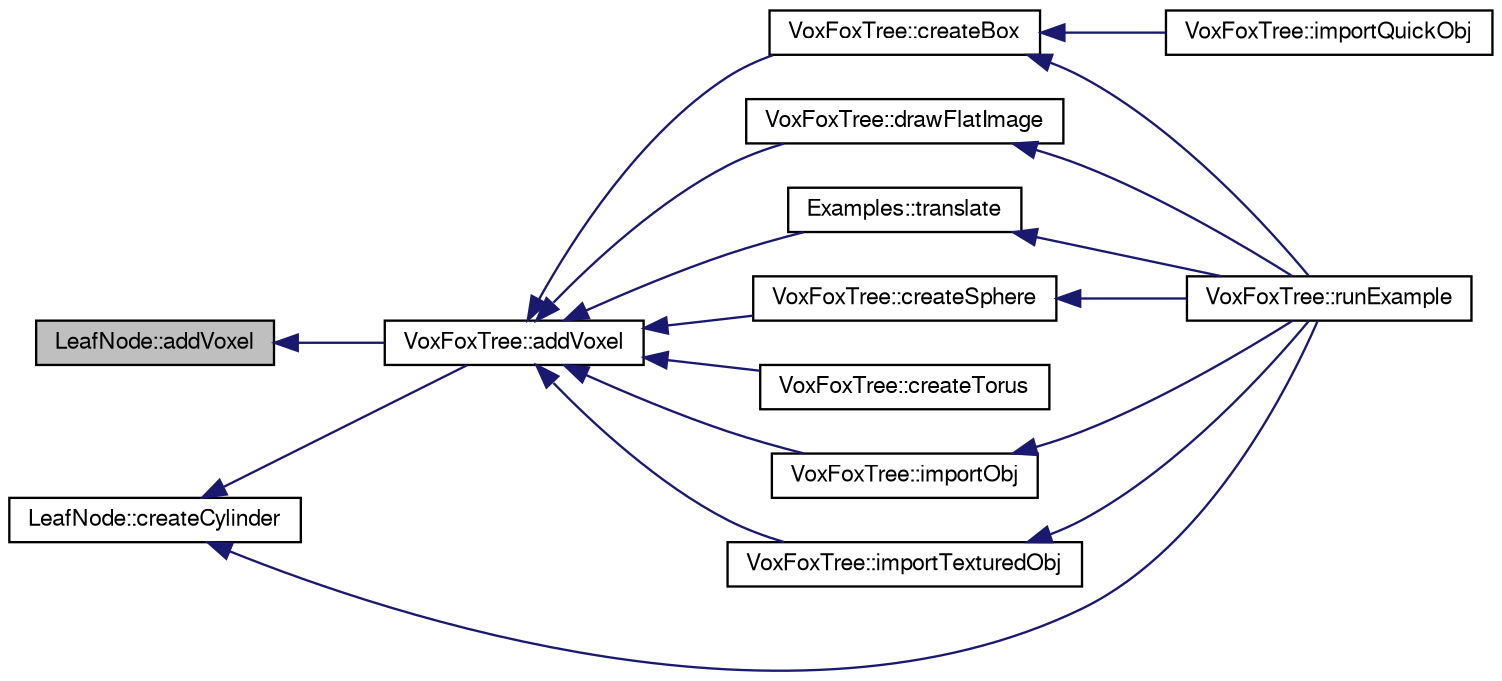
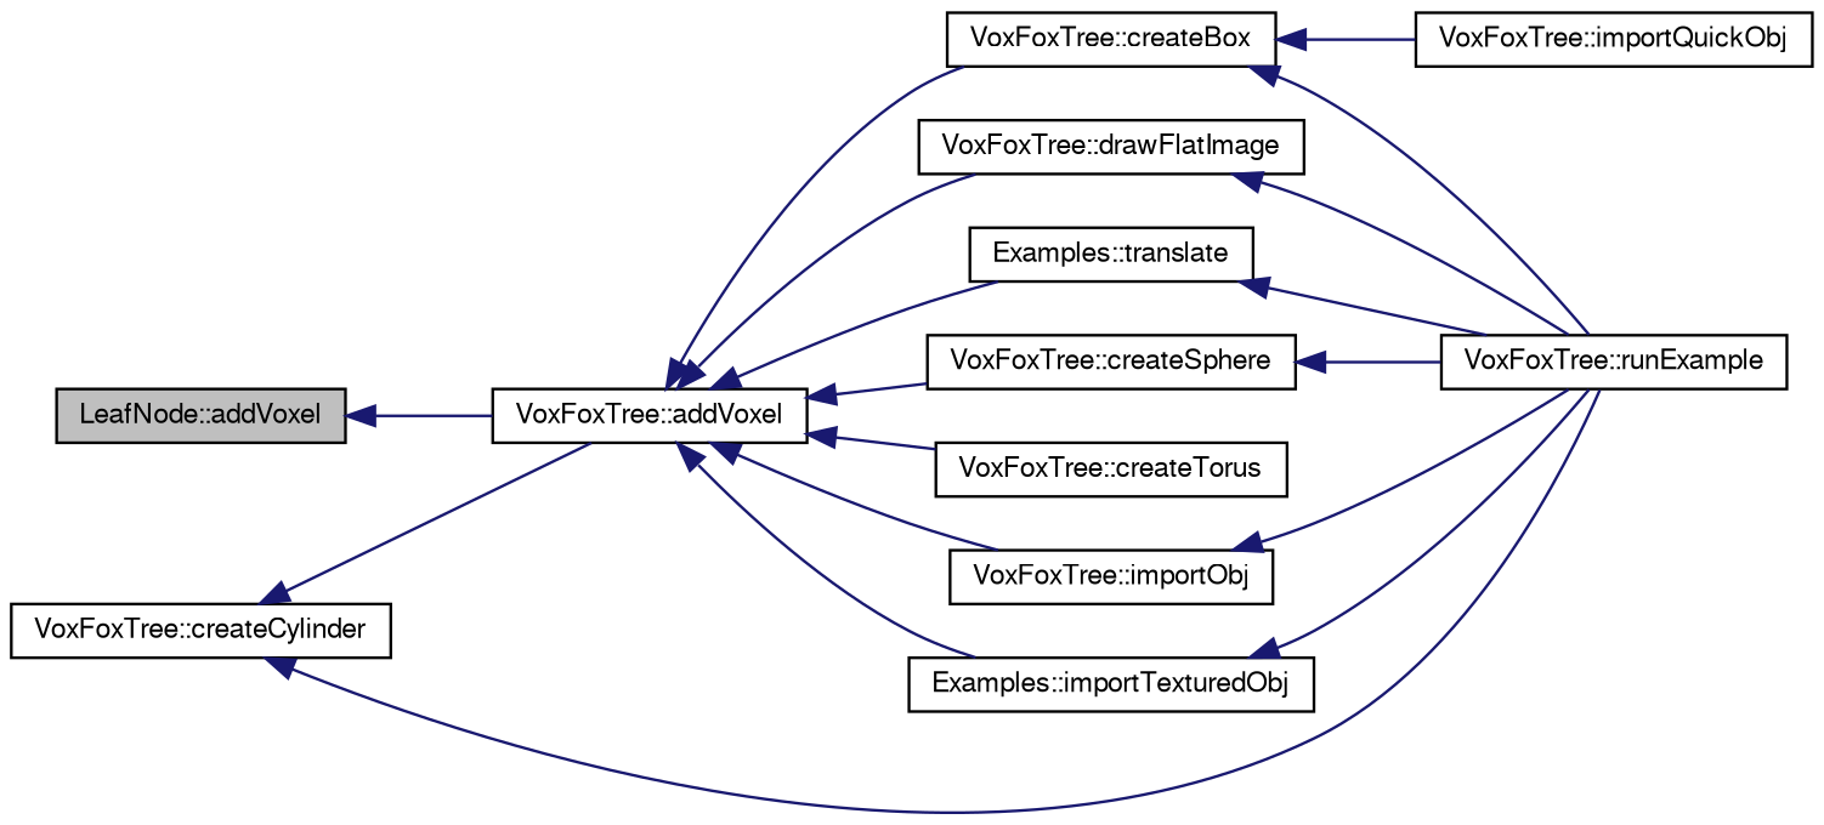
  digraph {
    rankdir=LR
    node [color=black fillcolor=white fontname=FreeSans fontsize=10 shape=record style=filled]
    edge [color=midnightblue dir=back fontname=FreeSans fontsize=10 labelfontname=FreeSans labelfontsize=10 style=solid]
    n1 [fillcolor=grey75 fontcolor=black height=0.2 label="LeafNode::addVoxel" width=0.4]
    n2 [height=0.2 label="VoxFoxTree::addVoxel" width=0.4]
    n3 [height=0.2 label="VoxFoxTree::drawFlatImage" width=0.4]
    n4 [height=0.2 label="Examples::translate" width=0.4]
    n5 [height=0.2 label="VoxFoxTree::createSphere" width=0.4]
    n6 [height=0.2 label="VoxFoxTree::createTorus" width=0.4]
    n7 [height=0.2 label="VoxFoxTree::createBox" width=0.4]
    n8 [height=0.2 label="VoxFoxTree::importObj" width=0.4]
-   n9 [height=0.2 label="VoxFoxTree::importTexturedObj" width=0.4]
+   n9 [height=0.2 label="Examples::importTexturedObj" width=0.4]
    n10 [height=0.2 label="VoxFoxTree::runExample" width=0.4]
-   n11 [height=0.2 label="LeafNode::createCylinder" width=0.4]
+   n11 [height=0.2 label="VoxFoxTree::createCylinder" width=0.4]
    n12 [height=0.2 label="VoxFoxTree::importQuickObj" width=0.4]
    n1 -> n2
    n2 -> n3
    n2 -> n4
    n2 -> n5
    n2 -> n6
    n2 -> n7
    n2 -> n8
    n2 -> n9
    n3 -> n10
    n4 -> n10
    n5 -> n10
    n7 -> n10
    n7 -> n12
    n8 -> n10
    n9 -> n10
    n11 -> n2
    n11 -> n10
  }
